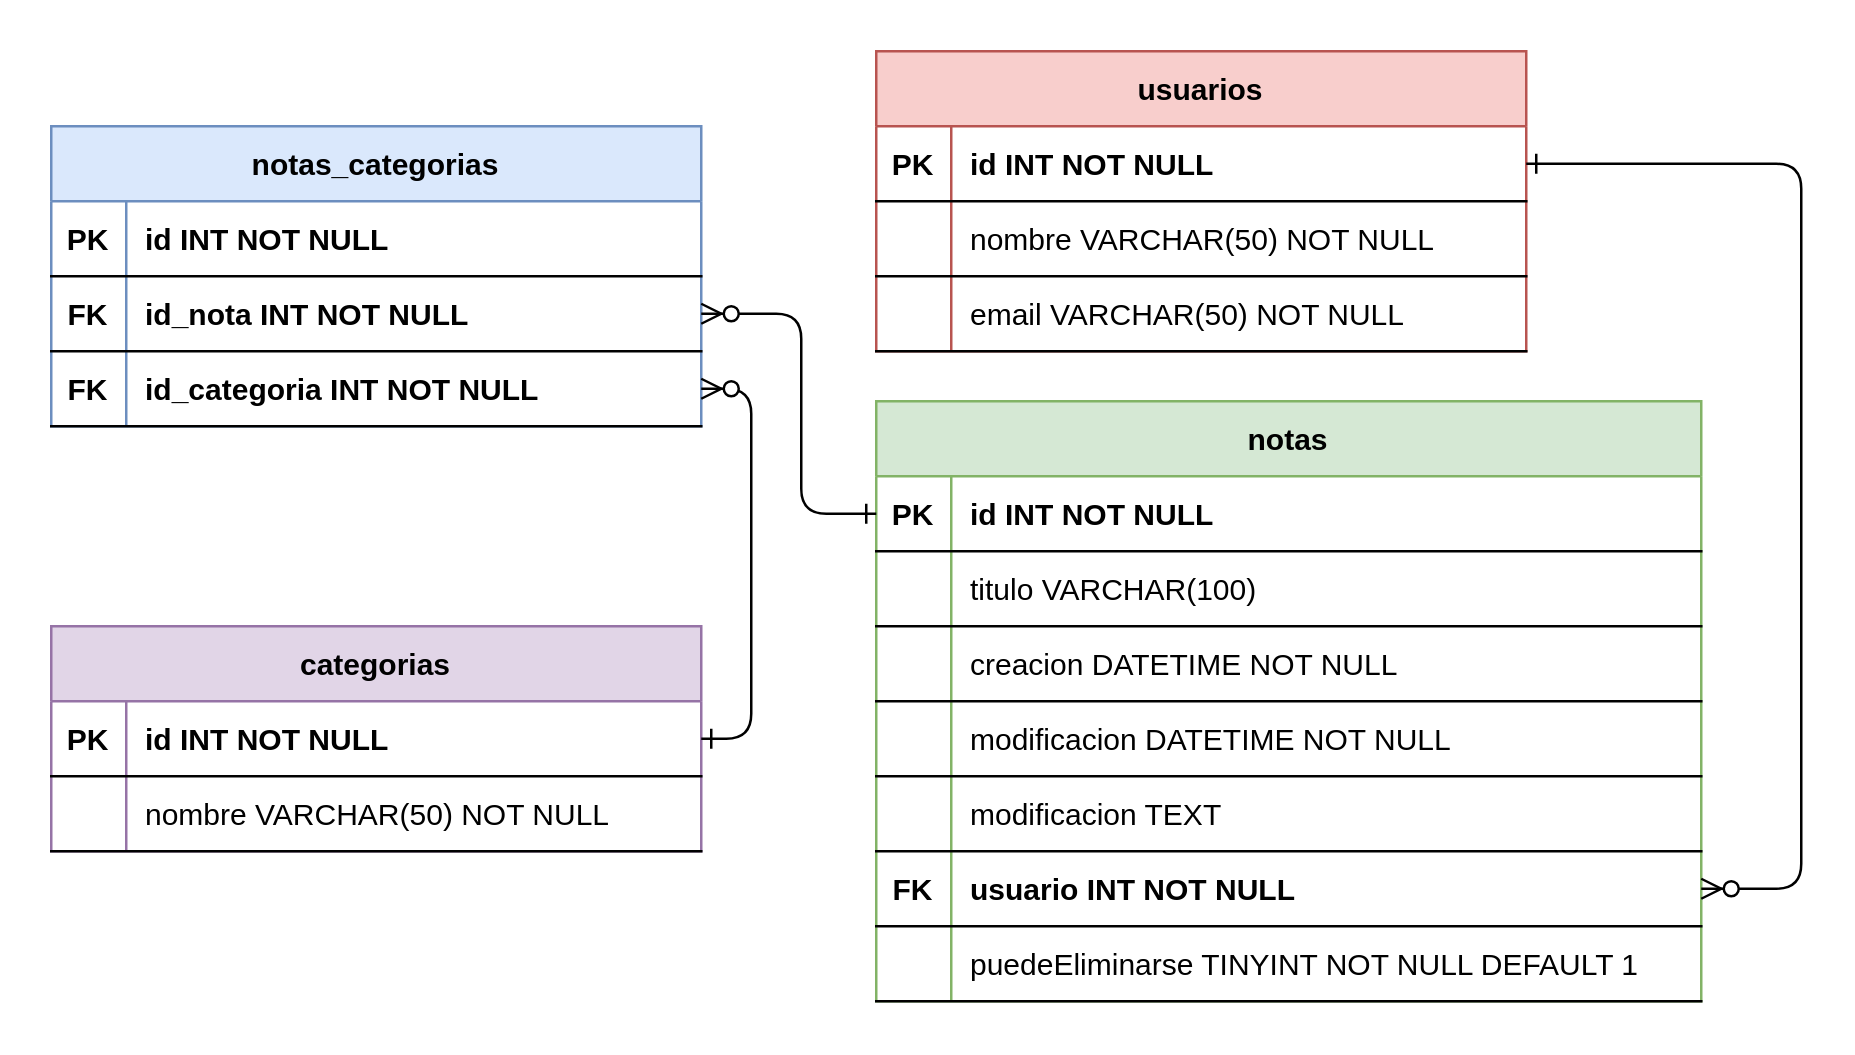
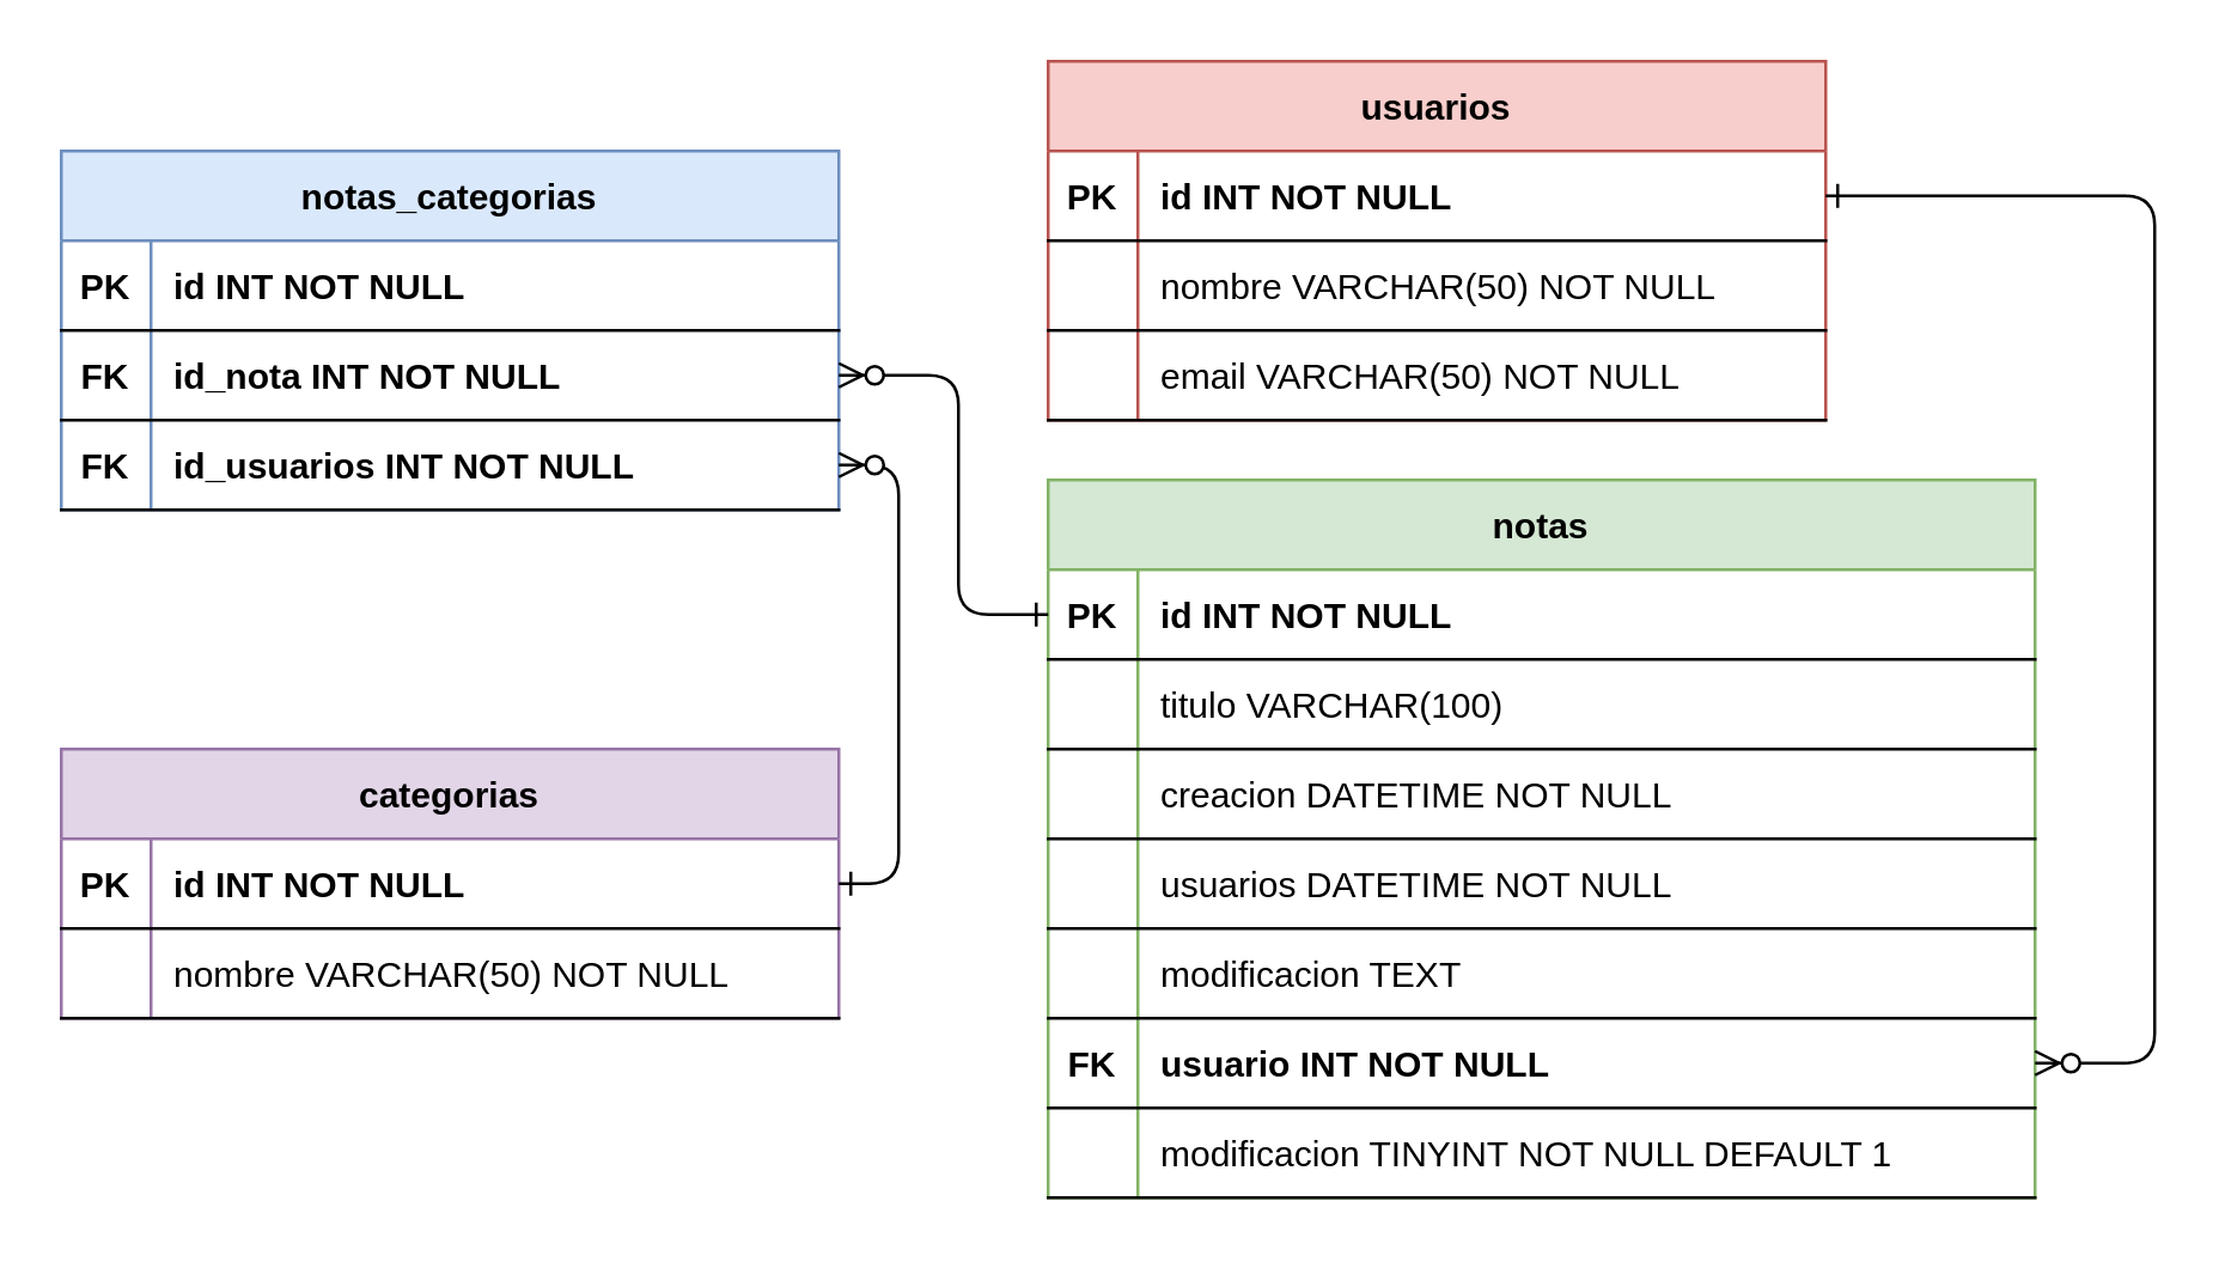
  <mxCell id="0" />
  <mxCell id="1" parent="0" />
  <mxCell id="2" value="notas" style="shape=table;startSize=30;container=1;collapsible=1;childLayout=tableLayout;fixedRows=1;rowLines=0;fontStyle=1;align=center;resizeLast=1;fillColor=#d5e8d4;strokeColor=#82b366;" parent="1" vertex="1"><mxGeometry x="350" y="160" width="330" height="240" as="geometry" /></mxCell>
  <mxCell id="3" value="" style="shape=partialRectangle;collapsible=0;dropTarget=0;pointerEvents=0;fillColor=none;points=[[0,0.5],[1,0.5]];portConstraint=eastwest;top=0;left=0;right=0;bottom=1;" parent="2" vertex="1"><mxGeometry y="30" width="330" height="30" as="geometry" /></mxCell>
  <mxCell id="4" value="PK" style="shape=partialRectangle;overflow=hidden;connectable=0;fillColor=none;top=0;left=0;bottom=0;right=0;fontStyle=1;" parent="3" vertex="1"><mxGeometry width="30" height="30" as="geometry"><mxRectangle width="30" height="30" as="alternateBounds" /></mxGeometry></mxCell>
  <mxCell id="5" value="id INT NOT NULL" style="shape=partialRectangle;overflow=hidden;connectable=0;fillColor=none;top=0;left=0;bottom=0;right=0;align=left;spacingLeft=6;fontStyle=1;" parent="3" vertex="1"><mxGeometry x="30" width="300" height="30" as="geometry"><mxRectangle width="230" height="30" as="alternateBounds" /></mxGeometry></mxCell>
  <mxCell id="6" style="shape=partialRectangle;collapsible=0;dropTarget=0;pointerEvents=0;fillColor=none;points=[[0,0.5],[1,0.5]];portConstraint=eastwest;top=0;left=0;right=0;bottom=1;" parent="2" vertex="1"><mxGeometry y="60" width="330" height="30" as="geometry" /></mxCell>
  <mxCell id="7" style="shape=partialRectangle;overflow=hidden;connectable=0;fillColor=none;top=0;left=0;bottom=0;right=0;fontStyle=1;" parent="6" vertex="1"><mxGeometry width="30" height="30" as="geometry"><mxRectangle width="30" height="30" as="alternateBounds" /></mxGeometry></mxCell>
  <mxCell id="8" value="titulo VARCHAR(100) " style="shape=partialRectangle;overflow=hidden;connectable=0;fillColor=none;top=0;left=0;bottom=0;right=0;align=left;spacingLeft=6;fontStyle=0;" parent="6" vertex="1"><mxGeometry x="30" width="300" height="30" as="geometry"><mxRectangle width="230" height="30" as="alternateBounds" /></mxGeometry></mxCell>
  <mxCell id="9" style="shape=partialRectangle;collapsible=0;dropTarget=0;pointerEvents=0;fillColor=none;points=[[0,0.5],[1,0.5]];portConstraint=eastwest;top=0;left=0;right=0;bottom=1;fontStyle=0" parent="2" vertex="1"><mxGeometry y="90" width="330" height="30" as="geometry" /></mxCell>
  <mxCell id="10" style="shape=partialRectangle;overflow=hidden;connectable=0;fillColor=none;top=0;left=0;bottom=0;right=0;fontStyle=0;" parent="9" vertex="1"><mxGeometry width="30" height="30" as="geometry"><mxRectangle width="30" height="30" as="alternateBounds" /></mxGeometry></mxCell>
  <mxCell id="11" value="creacion DATETIME NOT NULL" style="shape=partialRectangle;overflow=hidden;connectable=0;fillColor=none;top=0;left=0;bottom=0;right=0;align=left;spacingLeft=6;fontStyle=0;" parent="9" vertex="1"><mxGeometry x="30" width="300" height="30" as="geometry"><mxRectangle width="230" height="30" as="alternateBounds" /></mxGeometry></mxCell>
  <mxCell id="12" style="shape=partialRectangle;collapsible=0;dropTarget=0;pointerEvents=0;fillColor=none;points=[[0,0.5],[1,0.5]];portConstraint=eastwest;top=0;left=0;right=0;bottom=1;fontStyle=0" parent="2" vertex="1"><mxGeometry y="120" width="330" height="30" as="geometry" /></mxCell>
  <mxCell id="13" style="shape=partialRectangle;overflow=hidden;connectable=0;fillColor=none;top=0;left=0;bottom=0;right=0;fontStyle=0;" parent="12" vertex="1"><mxGeometry width="30" height="30" as="geometry"><mxRectangle width="30" height="30" as="alternateBounds" /></mxGeometry></mxCell>
- <mxCell id="14" value="modificacion DATETIME NOT NULL " style="shape=partialRectangle;overflow=hidden;connectable=0;fillColor=none;top=0;left=0;bottom=0;right=0;align=left;spacingLeft=6;fontStyle=0;" parent="12" vertex="1"><mxGeometry x="30" width="300" height="30" as="geometry"><mxRectangle width="230" height="30" as="alternateBounds" /></mxGeometry></mxCell>
+ <mxCell id="14" value="usuarios DATETIME NOT NULL " style="shape=partialRectangle;overflow=hidden;connectable=0;fillColor=none;top=0;left=0;bottom=0;right=0;align=left;spacingLeft=6;fontStyle=0;" parent="12" vertex="1"><mxGeometry x="30" width="300" height="30" as="geometry"><mxRectangle width="230" height="30" as="alternateBounds" /></mxGeometry></mxCell>
  <mxCell id="15" style="shape=partialRectangle;collapsible=0;dropTarget=0;pointerEvents=0;fillColor=none;points=[[0,0.5],[1,0.5]];portConstraint=eastwest;top=0;left=0;right=0;bottom=1;fontStyle=0" parent="2" vertex="1"><mxGeometry y="150" width="330" height="30" as="geometry" /></mxCell>
  <mxCell id="16" style="shape=partialRectangle;overflow=hidden;connectable=0;fillColor=none;top=0;left=0;bottom=0;right=0;fontStyle=0;" parent="15" vertex="1"><mxGeometry width="30" height="30" as="geometry"><mxRectangle width="30" height="30" as="alternateBounds" /></mxGeometry></mxCell>
  <mxCell id="17" value="modificacion TEXT" style="shape=partialRectangle;overflow=hidden;connectable=0;fillColor=none;top=0;left=0;bottom=0;right=0;align=left;spacingLeft=6;fontStyle=0;" parent="15" vertex="1"><mxGeometry x="30" width="300" height="30" as="geometry"><mxRectangle width="230" height="30" as="alternateBounds" /></mxGeometry></mxCell>
  <mxCell id="18" style="shape=partialRectangle;collapsible=0;dropTarget=0;pointerEvents=0;fillColor=none;points=[[0,0.5],[1,0.5]];portConstraint=eastwest;top=0;left=0;right=0;bottom=1;fontStyle=0" parent="2" vertex="1"><mxGeometry y="180" width="330" height="30" as="geometry" /></mxCell>
  <mxCell id="19" value="FK" style="shape=partialRectangle;overflow=hidden;connectable=0;fillColor=none;top=0;left=0;bottom=0;right=0;fontStyle=1;" parent="18" vertex="1"><mxGeometry width="30" height="30" as="geometry"><mxRectangle width="30" height="30" as="alternateBounds" /></mxGeometry></mxCell>
  <mxCell id="20" value="usuario INT NOT NULL" style="shape=partialRectangle;overflow=hidden;connectable=0;fillColor=none;top=0;left=0;bottom=0;right=0;align=left;spacingLeft=6;fontStyle=1;" parent="18" vertex="1"><mxGeometry x="30" width="300" height="30" as="geometry"><mxRectangle width="230" height="30" as="alternateBounds" /></mxGeometry></mxCell>
  <mxCell id="21" style="shape=partialRectangle;collapsible=0;dropTarget=0;pointerEvents=0;fillColor=none;points=[[0,0.5],[1,0.5]];portConstraint=eastwest;top=0;left=0;right=0;bottom=1;fontStyle=0" parent="2" vertex="1"><mxGeometry y="210" width="330" height="30" as="geometry" /></mxCell>
  <mxCell id="22" style="shape=partialRectangle;overflow=hidden;connectable=0;fillColor=none;top=0;left=0;bottom=0;right=0;fontStyle=1;" parent="21" vertex="1"><mxGeometry width="30" height="30" as="geometry"><mxRectangle width="30" height="30" as="alternateBounds" /></mxGeometry></mxCell>
- <mxCell id="23" value="puedeEliminarse TINYINT NOT NULL DEFAULT 1" style="shape=partialRectangle;overflow=hidden;connectable=0;fillColor=none;top=0;left=0;bottom=0;right=0;align=left;spacingLeft=6;fontStyle=0;" parent="21" vertex="1"><mxGeometry x="30" width="300" height="30" as="geometry"><mxRectangle width="230" height="30" as="alternateBounds" /></mxGeometry></mxCell>
+ <mxCell id="23" value="modificacion TINYINT NOT NULL DEFAULT 1" style="shape=partialRectangle;overflow=hidden;connectable=0;fillColor=none;top=0;left=0;bottom=0;right=0;align=left;spacingLeft=6;fontStyle=0;" parent="21" vertex="1"><mxGeometry x="30" width="300" height="30" as="geometry"><mxRectangle width="230" height="30" as="alternateBounds" /></mxGeometry></mxCell>
  <mxCell id="24" value="usuarios" style="shape=table;startSize=30;container=1;collapsible=1;childLayout=tableLayout;fixedRows=1;rowLines=0;fontStyle=1;align=center;resizeLast=1;fillColor=#f8cecc;strokeColor=#b85450;" parent="1" vertex="1"><mxGeometry x="350" y="20" width="260" height="120" as="geometry" /></mxCell>
  <mxCell id="25" value="" style="shape=partialRectangle;collapsible=0;dropTarget=0;pointerEvents=0;fillColor=none;points=[[0,0.5],[1,0.5]];portConstraint=eastwest;top=0;left=0;right=0;bottom=1;" parent="24" vertex="1"><mxGeometry y="30" width="260" height="30" as="geometry" /></mxCell>
  <mxCell id="26" value="PK" style="shape=partialRectangle;overflow=hidden;connectable=0;fillColor=none;top=0;left=0;bottom=0;right=0;fontStyle=1;" parent="25" vertex="1"><mxGeometry width="30" height="30" as="geometry"><mxRectangle width="30" height="30" as="alternateBounds" /></mxGeometry></mxCell>
  <mxCell id="27" value="id INT NOT NULL" style="shape=partialRectangle;overflow=hidden;connectable=0;fillColor=none;top=0;left=0;bottom=0;right=0;align=left;spacingLeft=6;fontStyle=1;" parent="25" vertex="1"><mxGeometry x="30" width="230" height="30" as="geometry"><mxRectangle width="230" height="30" as="alternateBounds" /></mxGeometry></mxCell>
  <mxCell id="28" style="shape=partialRectangle;collapsible=0;dropTarget=0;pointerEvents=0;fillColor=none;points=[[0,0.5],[1,0.5]];portConstraint=eastwest;top=0;left=0;right=0;bottom=1;" parent="24" vertex="1"><mxGeometry y="60" width="260" height="30" as="geometry" /></mxCell>
  <mxCell id="29" style="shape=partialRectangle;overflow=hidden;connectable=0;fillColor=none;top=0;left=0;bottom=0;right=0;fontStyle=1;" parent="28" vertex="1"><mxGeometry width="30" height="30" as="geometry"><mxRectangle width="30" height="30" as="alternateBounds" /></mxGeometry></mxCell>
  <mxCell id="30" value="nombre VARCHAR(50) NOT NULL" style="shape=partialRectangle;overflow=hidden;connectable=0;fillColor=none;top=0;left=0;bottom=0;right=0;align=left;spacingLeft=6;fontStyle=0;" parent="28" vertex="1"><mxGeometry x="30" width="230" height="30" as="geometry"><mxRectangle width="230" height="30" as="alternateBounds" /></mxGeometry></mxCell>
  <mxCell id="31" style="shape=partialRectangle;collapsible=0;dropTarget=0;pointerEvents=0;fillColor=none;points=[[0,0.5],[1,0.5]];portConstraint=eastwest;top=0;left=0;right=0;bottom=1;" parent="24" vertex="1"><mxGeometry y="90" width="260" height="30" as="geometry" /></mxCell>
  <mxCell id="32" style="shape=partialRectangle;overflow=hidden;connectable=0;fillColor=none;top=0;left=0;bottom=0;right=0;fontStyle=1;" parent="31" vertex="1"><mxGeometry width="30" height="30" as="geometry"><mxRectangle width="30" height="30" as="alternateBounds" /></mxGeometry></mxCell>
  <mxCell id="33" value="email VARCHAR(50) NOT NULL" style="shape=partialRectangle;overflow=hidden;connectable=0;fillColor=none;top=0;left=0;bottom=0;right=0;align=left;spacingLeft=6;fontStyle=0;" parent="31" vertex="1"><mxGeometry x="30" width="230" height="30" as="geometry"><mxRectangle width="230" height="30" as="alternateBounds" /></mxGeometry></mxCell>
  <mxCell id="34" value="" style="edgeStyle=elbowEdgeStyle;endArrow=ERzeroToMany;startArrow=ERone;endFill=1;startFill=0;entryX=1;entryY=0.5;entryDx=0;entryDy=0;exitX=1;exitY=0.5;exitDx=0;exitDy=0;" parent="1" source="25" target="18" edge="1"><mxGeometry width="100" height="100" relative="1" as="geometry"><mxPoint x="400" y="120" as="sourcePoint" /><mxPoint x="400" y="310" as="targetPoint" /><Array as="points"><mxPoint x="720" y="220" /></Array></mxGeometry></mxCell>
  <mxCell id="35" value="categorias" style="shape=table;startSize=30;container=1;collapsible=1;childLayout=tableLayout;fixedRows=1;rowLines=0;fontStyle=1;align=center;resizeLast=1;fillColor=#e1d5e7;strokeColor=#9673a6;" parent="1" vertex="1"><mxGeometry x="20" y="250" width="260" height="90" as="geometry" /></mxCell>
  <mxCell id="36" value="" style="shape=partialRectangle;collapsible=0;dropTarget=0;pointerEvents=0;fillColor=none;points=[[0,0.5],[1,0.5]];portConstraint=eastwest;top=0;left=0;right=0;bottom=1;" parent="35" vertex="1"><mxGeometry y="30" width="260" height="30" as="geometry" /></mxCell>
  <mxCell id="37" value="PK" style="shape=partialRectangle;overflow=hidden;connectable=0;fillColor=none;top=0;left=0;bottom=0;right=0;fontStyle=1;" parent="36" vertex="1"><mxGeometry width="30" height="30" as="geometry"><mxRectangle width="30" height="30" as="alternateBounds" /></mxGeometry></mxCell>
  <mxCell id="38" value="id INT NOT NULL" style="shape=partialRectangle;overflow=hidden;connectable=0;fillColor=none;top=0;left=0;bottom=0;right=0;align=left;spacingLeft=6;fontStyle=1;" parent="36" vertex="1"><mxGeometry x="30" width="230" height="30" as="geometry"><mxRectangle width="230" height="30" as="alternateBounds" /></mxGeometry></mxCell>
  <mxCell id="39" style="shape=partialRectangle;collapsible=0;dropTarget=0;pointerEvents=0;fillColor=none;points=[[0,0.5],[1,0.5]];portConstraint=eastwest;top=0;left=0;right=0;bottom=1;" parent="35" vertex="1"><mxGeometry y="60" width="260" height="30" as="geometry" /></mxCell>
  <mxCell id="40" style="shape=partialRectangle;overflow=hidden;connectable=0;fillColor=none;top=0;left=0;bottom=0;right=0;fontStyle=1;" parent="39" vertex="1"><mxGeometry width="30" height="30" as="geometry"><mxRectangle width="30" height="30" as="alternateBounds" /></mxGeometry></mxCell>
  <mxCell id="41" value="nombre VARCHAR(50) NOT NULL" style="shape=partialRectangle;overflow=hidden;connectable=0;fillColor=none;top=0;left=0;bottom=0;right=0;align=left;spacingLeft=6;fontStyle=0;" parent="39" vertex="1"><mxGeometry x="30" width="230" height="30" as="geometry"><mxRectangle width="230" height="30" as="alternateBounds" /></mxGeometry></mxCell>
  <mxCell id="42" value="notas_categorias" style="shape=table;startSize=30;container=1;collapsible=1;childLayout=tableLayout;fixedRows=1;rowLines=0;fontStyle=1;align=center;resizeLast=1;fillColor=#dae8fc;strokeColor=#6c8ebf;" parent="1" vertex="1"><mxGeometry x="20" y="50" width="260" height="120" as="geometry" /></mxCell>
  <mxCell id="43" value="" style="shape=partialRectangle;collapsible=0;dropTarget=0;pointerEvents=0;fillColor=none;points=[[0,0.5],[1,0.5]];portConstraint=eastwest;top=0;left=0;right=0;bottom=1;" parent="42" vertex="1"><mxGeometry y="30" width="260" height="30" as="geometry" /></mxCell>
  <mxCell id="44" value="PK" style="shape=partialRectangle;overflow=hidden;connectable=0;fillColor=none;top=0;left=0;bottom=0;right=0;fontStyle=1;" parent="43" vertex="1"><mxGeometry width="30" height="30" as="geometry"><mxRectangle width="30" height="30" as="alternateBounds" /></mxGeometry></mxCell>
  <mxCell id="45" value="id INT NOT NULL" style="shape=partialRectangle;overflow=hidden;connectable=0;fillColor=none;top=0;left=0;bottom=0;right=0;align=left;spacingLeft=6;fontStyle=1;" parent="43" vertex="1"><mxGeometry x="30" width="230" height="30" as="geometry"><mxRectangle width="230" height="30" as="alternateBounds" /></mxGeometry></mxCell>
  <mxCell id="46" style="shape=partialRectangle;collapsible=0;dropTarget=0;pointerEvents=0;fillColor=none;points=[[0,0.5],[1,0.5]];portConstraint=eastwest;top=0;left=0;right=0;bottom=1;" parent="42" vertex="1"><mxGeometry y="60" width="260" height="30" as="geometry" /></mxCell>
  <mxCell id="47" value="FK" style="shape=partialRectangle;overflow=hidden;connectable=0;fillColor=none;top=0;left=0;bottom=0;right=0;fontStyle=1;" parent="46" vertex="1"><mxGeometry width="30" height="30" as="geometry"><mxRectangle width="30" height="30" as="alternateBounds" /></mxGeometry></mxCell>
  <mxCell id="48" value="id_nota INT NOT NULL" style="shape=partialRectangle;overflow=hidden;connectable=0;fillColor=none;top=0;left=0;bottom=0;right=0;align=left;spacingLeft=6;fontStyle=1;" parent="46" vertex="1"><mxGeometry x="30" width="230" height="30" as="geometry"><mxRectangle width="230" height="30" as="alternateBounds" /></mxGeometry></mxCell>
  <mxCell id="49" style="shape=partialRectangle;collapsible=0;dropTarget=0;pointerEvents=0;fillColor=none;points=[[0,0.5],[1,0.5]];portConstraint=eastwest;top=0;left=0;right=0;bottom=1;fontStyle=0" parent="42" vertex="1"><mxGeometry y="90" width="260" height="30" as="geometry" /></mxCell>
  <mxCell id="50" value="FK" style="shape=partialRectangle;overflow=hidden;connectable=0;fillColor=none;top=0;left=0;bottom=0;right=0;fontStyle=1;" parent="49" vertex="1"><mxGeometry width="30" height="30" as="geometry"><mxRectangle width="30" height="30" as="alternateBounds" /></mxGeometry></mxCell>
- <mxCell id="51" value="id_categoria INT NOT NULL" style="shape=partialRectangle;overflow=hidden;connectable=0;fillColor=none;top=0;left=0;bottom=0;right=0;align=left;spacingLeft=6;fontStyle=1;" parent="49" vertex="1"><mxGeometry x="30" width="230" height="30" as="geometry"><mxRectangle width="230" height="30" as="alternateBounds" /></mxGeometry></mxCell>
+ <mxCell id="51" value="id_usuarios INT NOT NULL" style="shape=partialRectangle;overflow=hidden;connectable=0;fillColor=none;top=0;left=0;bottom=0;right=0;align=left;spacingLeft=6;fontStyle=1;" parent="49" vertex="1"><mxGeometry x="30" width="230" height="30" as="geometry"><mxRectangle width="230" height="30" as="alternateBounds" /></mxGeometry></mxCell>
  <mxCell id="52" value="" style="endArrow=ERzeroToMany;startArrow=ERone;endFill=1;startFill=0;entryX=1;entryY=0.5;entryDx=0;entryDy=0;exitX=1;exitY=0.5;exitDx=0;exitDy=0;edgeStyle=orthogonalEdgeStyle;" parent="1" source="36" target="49" edge="1"><mxGeometry width="100" height="100" relative="1" as="geometry"><mxPoint x="300" y="280" as="sourcePoint" /><mxPoint x="350" y="210" as="targetPoint" /><Array as="points"><mxPoint x="300" y="295" /><mxPoint x="300" y="155" /></Array></mxGeometry></mxCell>
  <mxCell id="53" value="" style="endArrow=ERzeroToMany;startArrow=ERone;endFill=1;startFill=0;exitX=0;exitY=0.5;exitDx=0;exitDy=0;edgeStyle=orthogonalEdgeStyle;entryX=1;entryY=0.5;entryDx=0;entryDy=0;" parent="1" source="3" target="46" edge="1"><mxGeometry width="100" height="100" relative="1" as="geometry"><mxPoint x="290" y="310" as="sourcePoint" /><mxPoint x="330" y="70" as="targetPoint" /><Array as="points"><mxPoint x="320" y="205" /><mxPoint x="320" y="125" /></Array></mxGeometry></mxCell>
